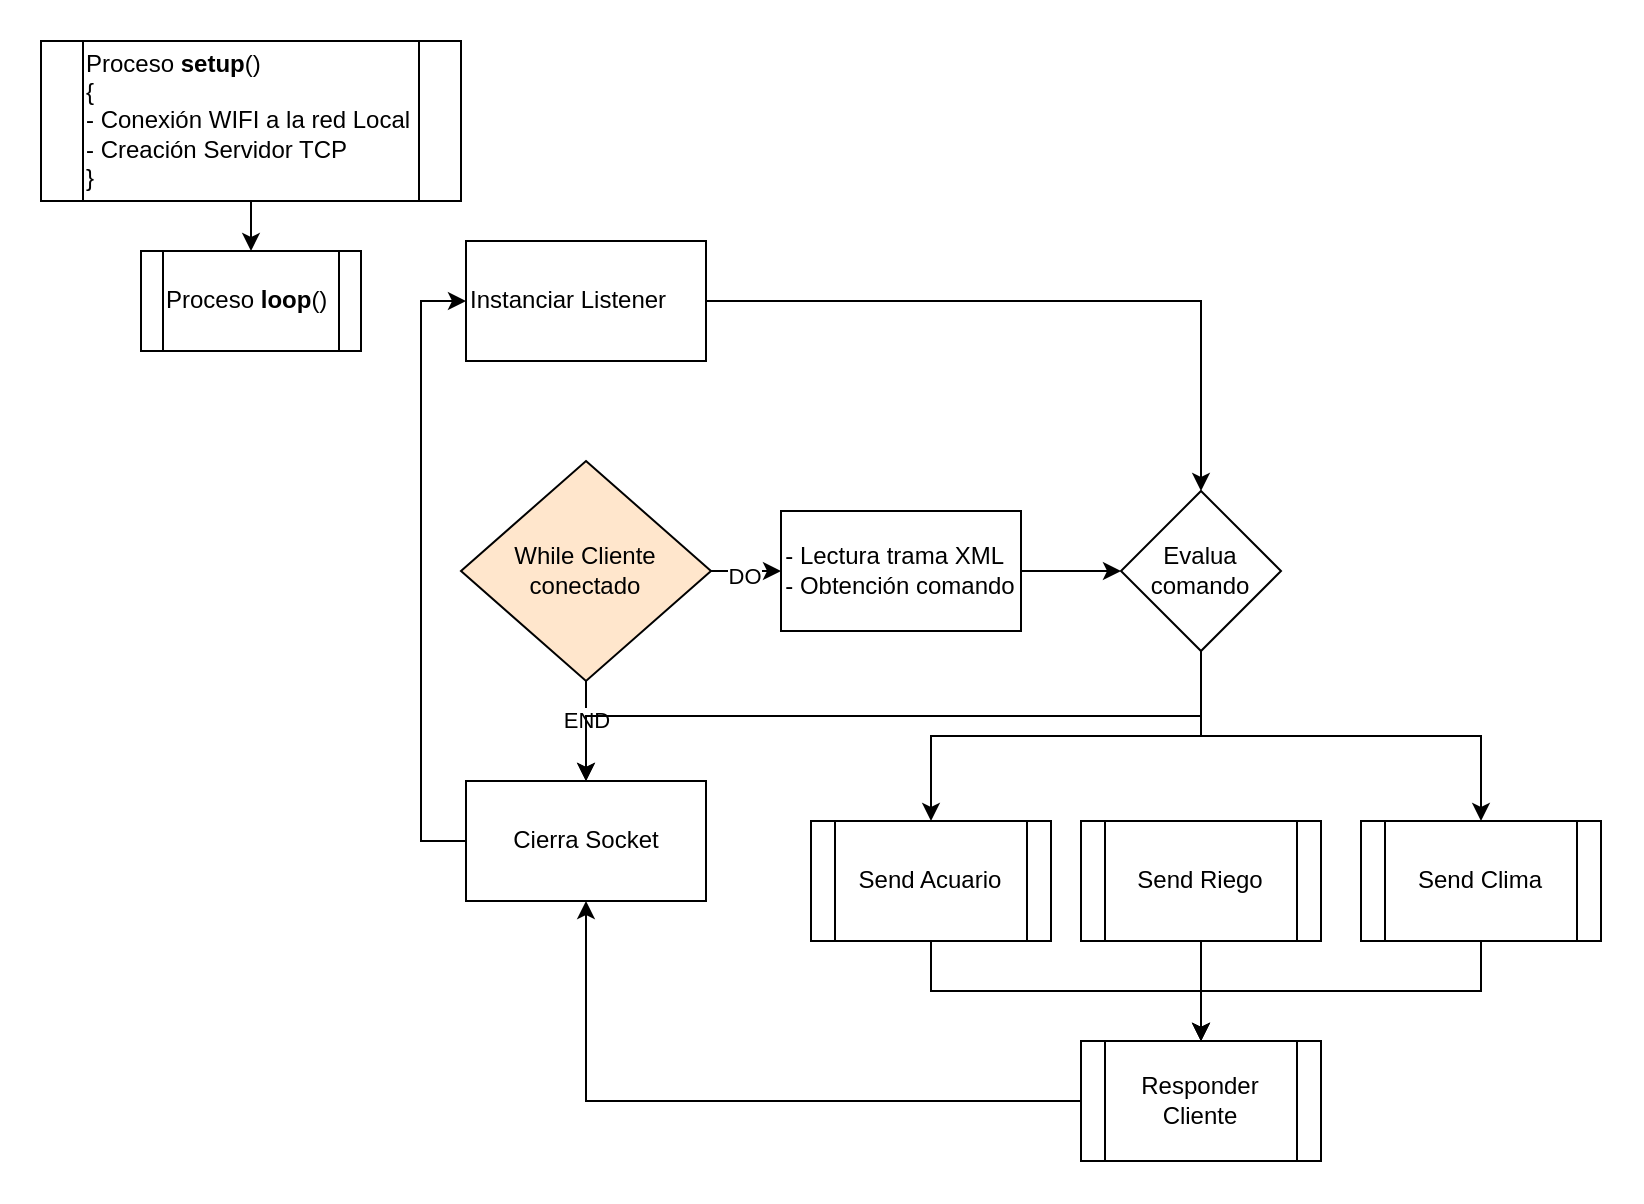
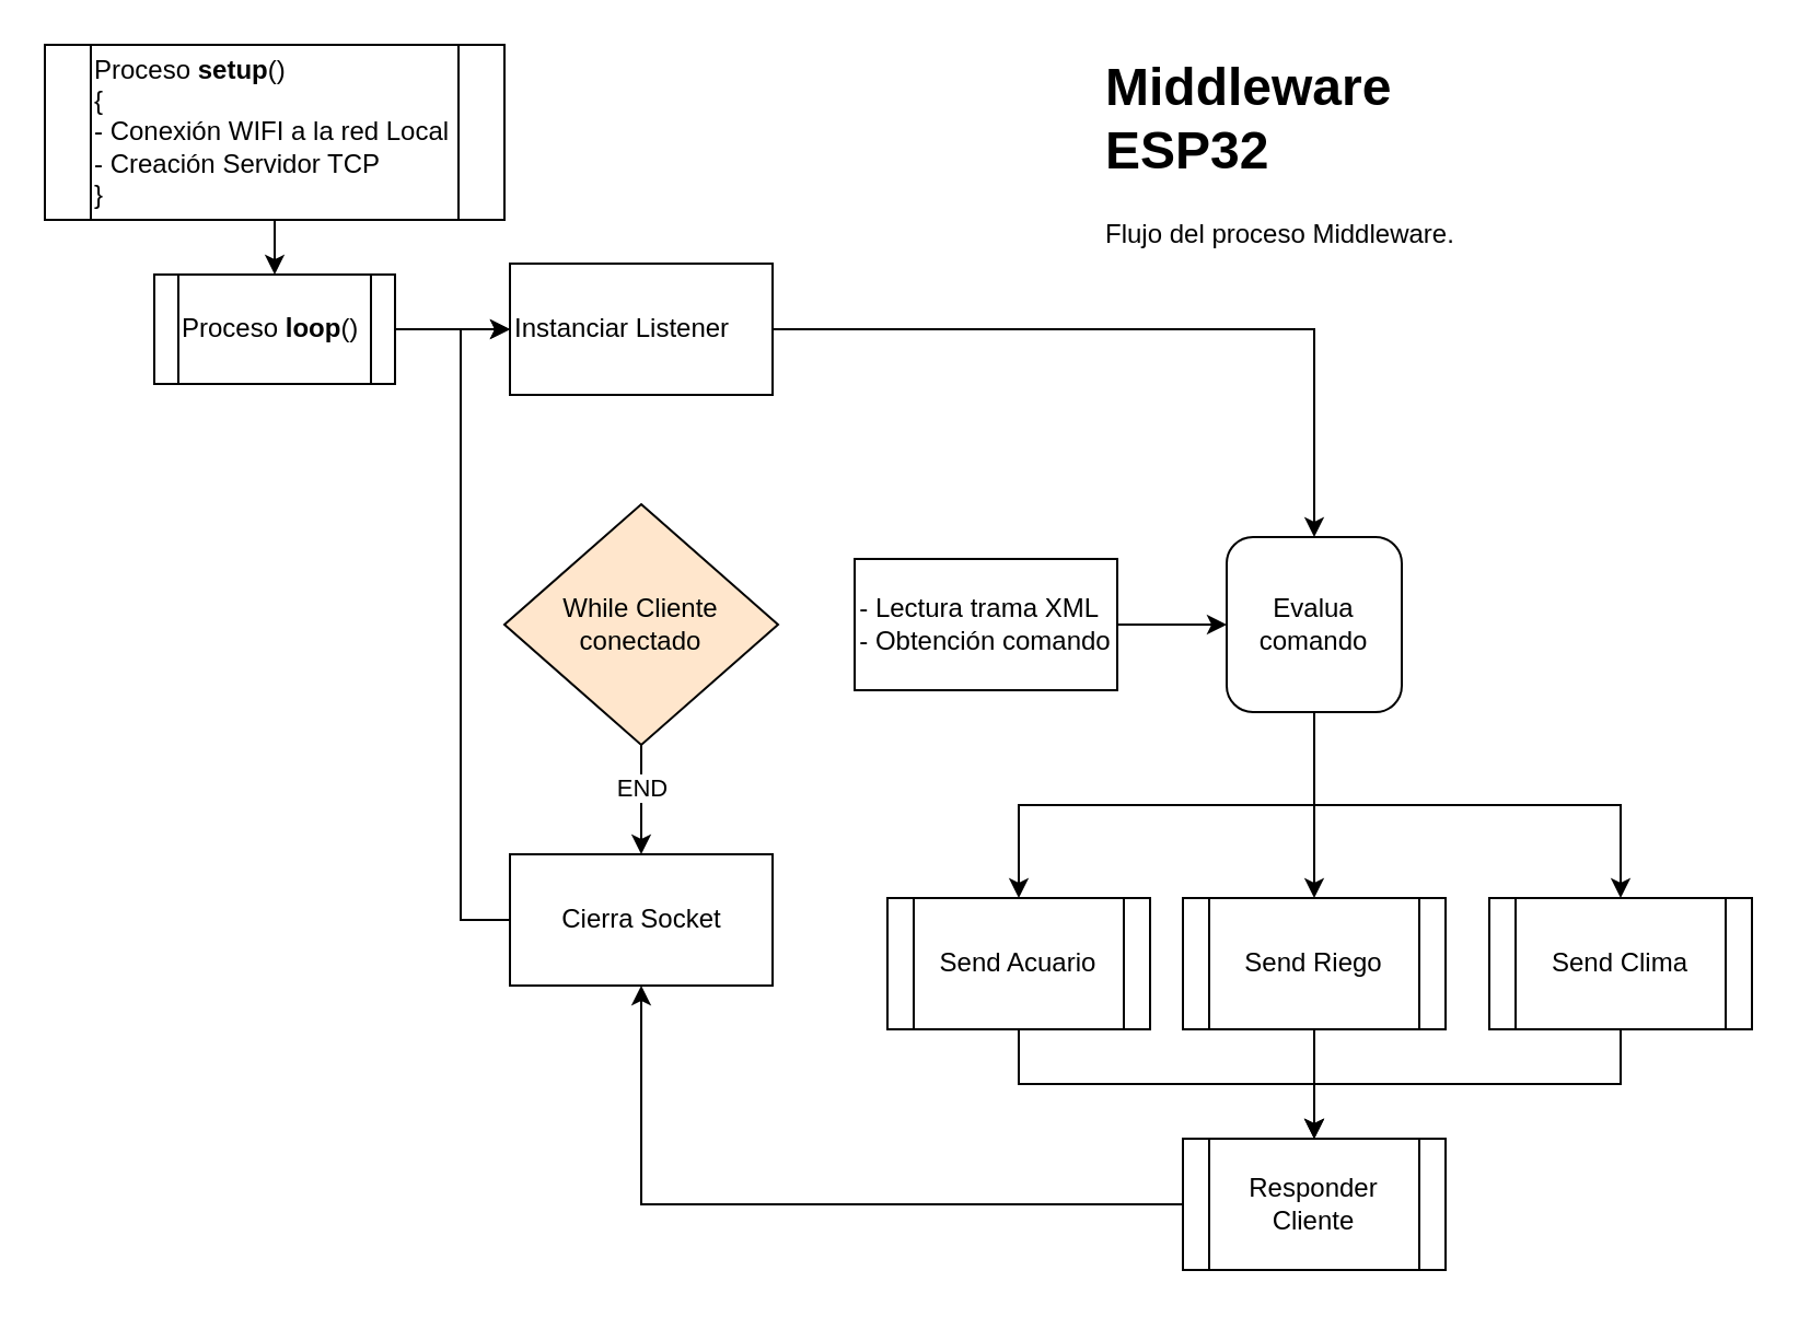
  <mxCell id="0" />
  <mxCell id="1" parent="0" />
  <mxCell id="2" value="" style="edgeStyle=orthogonalEdgeStyle;rounded=0;orthogonalLoop=1;jettySize=auto;html=1;" parent="1" source="3" target="5" edge="1"><mxGeometry relative="1" as="geometry" /></mxCell>
  <mxCell id="3" value="&lt;div&gt;&lt;div&gt;Proceso &lt;b&gt;setup&lt;/b&gt;()&lt;/div&gt;&lt;span&gt;&lt;div&gt;&lt;span&gt;{&lt;/span&gt;&lt;/div&gt;&lt;/span&gt;&lt;/div&gt;&lt;div&gt;&lt;div&gt;&lt;span&gt;- Conexión WIFI a la red Local&lt;/span&gt;&lt;/div&gt;&lt;div&gt;- Creación Servidor TCP&lt;/div&gt;&lt;span&gt;&lt;div&gt;&lt;span&gt;}&lt;/span&gt;&lt;/div&gt;&lt;/span&gt;&lt;/div&gt;" style="shape=process;whiteSpace=wrap;html=1;backgroundOutline=1;align=left;" parent="1" vertex="1"><mxGeometry x="20" y="20" width="210" height="80" as="geometry" /></mxCell>
+ <mxCell id="4" value="" style="edgeStyle=orthogonalEdgeStyle;rounded=0;orthogonalLoop=1;jettySize=auto;html=1;" parent="1" source="5" target="7" edge="1"><mxGeometry relative="1" as="geometry" /></mxCell>
  <mxCell id="5" value="Proceso &lt;b&gt;loop&lt;/b&gt;()" style="shape=process;whiteSpace=wrap;html=1;backgroundOutline=1;align=left;" parent="1" vertex="1"><mxGeometry x="70" y="125" width="110" height="50" as="geometry" /></mxCell>
  <mxCell id="6" value="" style="edgeStyle=orthogonalEdgeStyle;rounded=0;orthogonalLoop=1;jettySize=auto;html=1;" parent="1" source="7" target="27" edge="1"><mxGeometry relative="1" as="geometry"><mxPoint x="337.5" y="270" as="targetPoint" /></mxGeometry></mxCell>
  <mxCell id="7" value="Instanciar Listener" style="whiteSpace=wrap;html=1;align=left;" parent="1" vertex="1"><mxGeometry x="232.5" y="120" width="120" height="60" as="geometry" /></mxCell>
  <mxCell id="8" value="" style="edgeStyle=orthogonalEdgeStyle;rounded=0;orthogonalLoop=1;jettySize=auto;html=1;" parent="1" source="12" target="14" edge="1"><mxGeometry relative="1" as="geometry" /></mxCell>
  <mxCell id="9" value="END" style="edgeLabel;html=1;align=center;verticalAlign=middle;resizable=0;points=[];" parent="8" vertex="1" connectable="0"><mxGeometry x="-0.242" relative="1" as="geometry"><mxPoint as="offset" /></mxGeometry></mxCell>
- <mxCell id="10" value="" style="edgeStyle=orthogonalEdgeStyle;rounded=0;orthogonalLoop=1;jettySize=auto;html=1;" parent="1" source="12" target="16" edge="1"><mxGeometry relative="1" as="geometry" /></mxCell>
- <mxCell id="11" value="DO" style="edgeLabel;html=1;align=center;verticalAlign=middle;resizable=0;points=[];" parent="10" vertex="1" connectable="0"><mxGeometry x="-0.29" y="-2" relative="1" as="geometry"><mxPoint as="offset" /></mxGeometry></mxCell>
  <mxCell id="12" value="While Cliente conectado" style="rhombus;whiteSpace=wrap;html=1;fillColor=#ffe6cc;" parent="1" vertex="1"><mxGeometry x="230" y="230" width="125" height="110" as="geometry" /></mxCell>
  <mxCell id="13" style="edgeStyle=orthogonalEdgeStyle;rounded=0;orthogonalLoop=1;jettySize=auto;html=1;entryX=0;entryY=0.5;entryDx=0;entryDy=0;exitX=0;exitY=0.5;exitDx=0;exitDy=0;" parent="1" source="14" target="7" edge="1"><mxGeometry relative="1" as="geometry"><Array as="points"><mxPoint x="210" y="420" /><mxPoint x="210" y="150" /></Array></mxGeometry></mxCell>
  <mxCell id="14" value="Cierra Socket" style="whiteSpace=wrap;html=1;" parent="1" vertex="1"><mxGeometry x="232.5" y="390" width="120" height="60" as="geometry" /></mxCell>
  <mxCell id="15" value="" style="edgeStyle=orthogonalEdgeStyle;rounded=0;orthogonalLoop=1;jettySize=auto;html=1;" edge="1" parent="1" source="16" target="27"><mxGeometry relative="1" as="geometry" /></mxCell>
  <mxCell id="16" value="&lt;div style=&quot;text-align: left&quot;&gt;&lt;span&gt;- Lectura trama XML&lt;/span&gt;&lt;/div&gt;&lt;div style=&quot;text-align: left&quot;&gt;&lt;span&gt;- Obtención comando&lt;/span&gt;&lt;/div&gt;" style="whiteSpace=wrap;html=1;" parent="1" vertex="1"><mxGeometry x="390" y="255" width="120" height="60" as="geometry" /></mxCell>
+ <mxCell id="17" value="&lt;h1&gt;Middleware ESP32&lt;/h1&gt;&lt;p&gt;Flujo del proceso Middleware.&amp;nbsp;&lt;/p&gt;" style="text;html=1;strokeColor=none;fillColor=none;spacing=5;spacingTop=-20;whiteSpace=wrap;overflow=hidden;rounded=0;" parent="1" vertex="1"><mxGeometry x="500" y="20" width="190" height="120" as="geometry" /></mxCell>
  <mxCell id="18" style="edgeStyle=orthogonalEdgeStyle;rounded=0;orthogonalLoop=1;jettySize=auto;html=1;exitX=0.5;exitY=1;exitDx=0;exitDy=0;entryX=0.5;entryY=0;entryDx=0;entryDy=0;" edge="1" parent="1" source="19" target="29"><mxGeometry relative="1" as="geometry" /></mxCell>
  <mxCell id="19" value="Send Acuario" style="shape=process;whiteSpace=wrap;html=1;backgroundOutline=1;" vertex="1" parent="1"><mxGeometry x="405" y="410" width="120" height="60" as="geometry" /></mxCell>
  <mxCell id="20" style="edgeStyle=orthogonalEdgeStyle;rounded=0;orthogonalLoop=1;jettySize=auto;html=1;exitX=0.5;exitY=1;exitDx=0;exitDy=0;" edge="1" parent="1" source="21"><mxGeometry relative="1" as="geometry"><mxPoint x="600" y="520" as="targetPoint" /></mxGeometry></mxCell>
  <mxCell id="21" value="Send Riego" style="shape=process;whiteSpace=wrap;html=1;backgroundOutline=1;" vertex="1" parent="1"><mxGeometry x="540" y="410" width="120" height="60" as="geometry" /></mxCell>
  <mxCell id="22" style="edgeStyle=orthogonalEdgeStyle;rounded=0;orthogonalLoop=1;jettySize=auto;html=1;exitX=0.5;exitY=1;exitDx=0;exitDy=0;entryX=0.5;entryY=0;entryDx=0;entryDy=0;" edge="1" parent="1" source="23" target="29"><mxGeometry relative="1" as="geometry" /></mxCell>
  <mxCell id="23" value="Send Clima" style="shape=process;whiteSpace=wrap;html=1;backgroundOutline=1;" vertex="1" parent="1"><mxGeometry x="680" y="410" width="120" height="60" as="geometry" /></mxCell>
  <mxCell id="24" style="edgeStyle=orthogonalEdgeStyle;rounded=0;orthogonalLoop=1;jettySize=auto;html=1;exitX=0.5;exitY=1;exitDx=0;exitDy=0;entryX=0.5;entryY=0;entryDx=0;entryDy=0;exitPerimeter=0;" edge="1" parent="1" source="27" target="19"><mxGeometry relative="1" as="geometry" /></mxCell>
- <mxCell id="25" style="edgeStyle=orthogonalEdgeStyle;rounded=0;orthogonalLoop=1;jettySize=auto;html=1;exitX=0.5;exitY=1;exitDx=0;exitDy=0;" edge="1" parent="1" source="27" target="14"><mxGeometry relative="1" as="geometry" /></mxCell>
+ <mxCell id="25" style="edgeStyle=orthogonalEdgeStyle;rounded=0;orthogonalLoop=1;jettySize=auto;html=1;exitX=0.5;exitY=1;exitDx=0;exitDy=0;" edge="1" parent="1" source="27" target="21"><mxGeometry relative="1" as="geometry" /></mxCell>
  <mxCell id="26" style="edgeStyle=orthogonalEdgeStyle;rounded=0;orthogonalLoop=1;jettySize=auto;html=1;exitX=0.5;exitY=1;exitDx=0;exitDy=0;entryX=0.5;entryY=0;entryDx=0;entryDy=0;" edge="1" parent="1" source="27" target="23"><mxGeometry relative="1" as="geometry" /></mxCell>
- <mxCell id="27" value="Evalua comando" style="rhombus;whiteSpace=wrap;html=1;" vertex="1" parent="1"><mxGeometry x="560" y="245" width="80" height="80" as="geometry" /></mxCell>
+ <mxCell id="27" value="Evalua comando" style="whiteSpace=wrap;html=1;rounded=1;" vertex="1" parent="1"><mxGeometry x="560" y="245" width="80" height="80" as="geometry" /></mxCell>
  <mxCell id="28" style="edgeStyle=orthogonalEdgeStyle;rounded=0;orthogonalLoop=1;jettySize=auto;html=1;entryX=0.5;entryY=1;entryDx=0;entryDy=0;" edge="1" parent="1" source="29" target="14"><mxGeometry relative="1" as="geometry" /></mxCell>
  <mxCell id="29" value="Responder Cliente" style="shape=process;whiteSpace=wrap;html=1;backgroundOutline=1;" vertex="1" parent="1"><mxGeometry x="540" y="520" width="120" height="60" as="geometry" /></mxCell>
